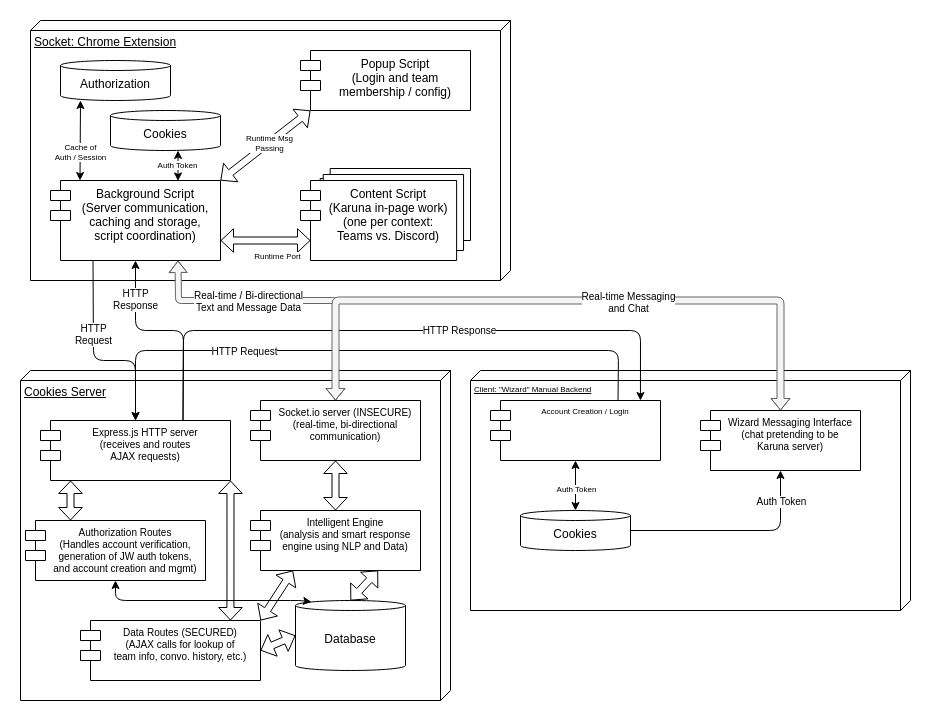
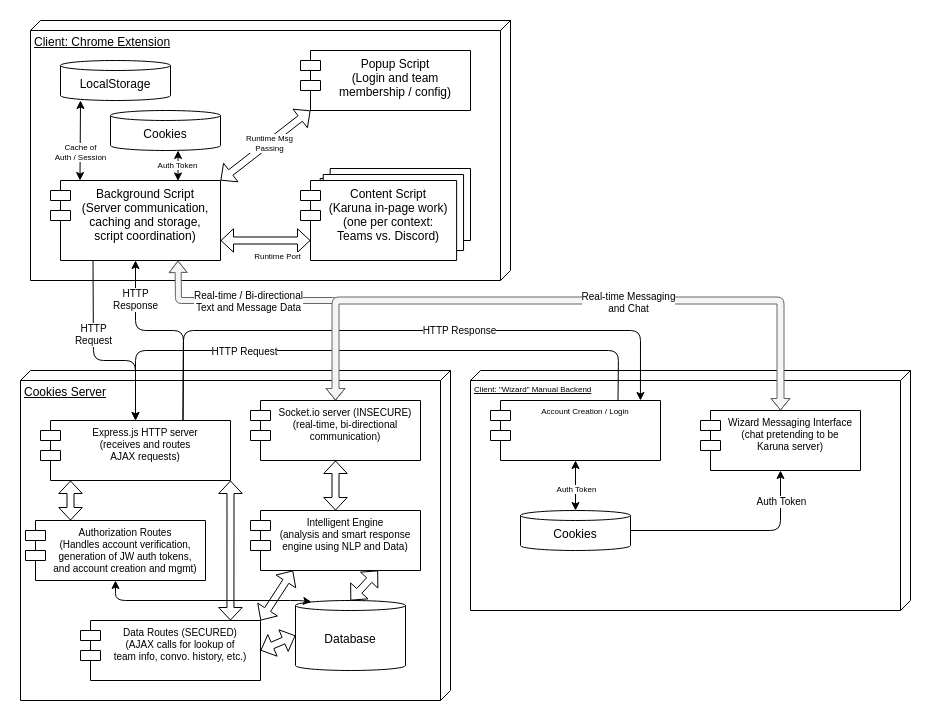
  <mxCell id="0" />
  <mxCell id="1" parent="0" />
- <mxCell id="2" value="Socket: Chrome Extension" style="verticalAlign=top;align=left;spacingTop=8;spacingLeft=2;spacingRight=12;shape=cube;size=10;direction=south;fontStyle=4;html=1;" vertex="1" parent="1"><mxGeometry x="30" y="20" width="480" height="260" as="geometry" /></mxCell>
+ <mxCell id="2" value="Client: Chrome Extension" style="verticalAlign=top;align=left;spacingTop=8;spacingLeft=2;spacingRight=12;shape=cube;size=10;direction=south;fontStyle=4;html=1;" vertex="1" parent="1"><mxGeometry x="30" y="20" width="480" height="260" as="geometry" /></mxCell>
  <mxCell id="3" value="Background Script&#10;(Server communication,&#10;caching and storage,&#10;script coordination)" style="shape=module;align=left;spacingLeft=20;align=center;verticalAlign=top;" vertex="1" parent="1"><mxGeometry x="50" y="180" width="170" height="80" as="geometry" /></mxCell>
  <mxCell id="4" value="Popup Script&#10;(Login and team&#10;membership / config)" style="shape=module;align=left;spacingLeft=20;align=center;verticalAlign=top;" vertex="1" parent="1"><mxGeometry x="300" y="50" width="170" height="60" as="geometry" /></mxCell>
  <mxCell id="5" value="" style="group" vertex="1" connectable="0" parent="1"><mxGeometry x="60" y="60" width="110" height="90" as="geometry" /></mxCell>
- <mxCell id="6" value="Authorization" style="shape=cylinder3;whiteSpace=wrap;html=1;boundedLbl=1;backgroundOutline=1;size=5;" vertex="1" parent="5"><mxGeometry width="110" height="40" as="geometry" /></mxCell>
+ <mxCell id="6" value="LocalStorage" style="shape=cylinder3;whiteSpace=wrap;html=1;boundedLbl=1;backgroundOutline=1;size=5;" vertex="1" parent="5"><mxGeometry width="110" height="40" as="geometry" /></mxCell>
  <mxCell id="7" value="Cookies" style="shape=cylinder3;whiteSpace=wrap;html=1;boundedLbl=1;backgroundOutline=1;size=5;" vertex="1" parent="1"><mxGeometry x="110" y="110" width="110" height="40" as="geometry" /></mxCell>
  <mxCell id="8" value="Cookies Server" style="verticalAlign=top;align=left;spacingTop=8;spacingLeft=2;spacingRight=12;shape=cube;size=10;direction=south;fontStyle=4;html=1;" vertex="1" parent="1"><mxGeometry x="20" y="370" width="430" height="330" as="geometry" /></mxCell>
  <mxCell id="9" value="" style="endArrow=classic;startArrow=classic;html=1;entryX=0.705;entryY=0.988;entryDx=0;entryDy=0;entryPerimeter=0;exitX=0.75;exitY=0;exitDx=0;exitDy=0;" edge="1" parent="1"><mxGeometry width="50" height="50" relative="1" as="geometry"><mxPoint x="177.5" y="180.48" as="sourcePoint" /><mxPoint x="177.55" y="150" as="targetPoint" /></mxGeometry></mxCell>
  <mxCell id="10" value="Auth Token" style="edgeLabel;html=1;align=center;verticalAlign=middle;resizable=0;points=[];fontSize=8;" vertex="1" connectable="0" parent="9"><mxGeometry x="0.542" y="1" relative="1" as="geometry"><mxPoint y="8.02" as="offset" /></mxGeometry></mxCell>
  <mxCell id="11" value="" style="endArrow=classic;startArrow=classic;html=1;entryX=0.3;entryY=1;entryDx=0;entryDy=0;entryPerimeter=0;exitX=0.25;exitY=0;exitDx=0;exitDy=0;" edge="1" parent="1"><mxGeometry width="50" height="50" relative="1" as="geometry"><mxPoint x="79.5" y="180" as="sourcePoint" /><mxPoint x="80" y="100" as="targetPoint" /></mxGeometry></mxCell>
  <mxCell id="12" value="Cache of&lt;br&gt;Auth / Session" style="edgeLabel;html=1;align=center;verticalAlign=middle;resizable=0;points=[];fontSize=8;" vertex="1" connectable="0" parent="11"><mxGeometry x="-0.125" relative="1" as="geometry"><mxPoint y="6" as="offset" /></mxGeometry></mxCell>
  <mxCell id="13" value="" style="group" vertex="1" connectable="0" parent="1"><mxGeometry x="300" y="168" width="170" height="92" as="geometry" /></mxCell>
  <mxCell id="14" value="" style="shape=module;align=left;spacingLeft=20;align=center;verticalAlign=top;" vertex="1" parent="13"><mxGeometry x="19.66" width="150.34" height="72" as="geometry" /></mxCell>
  <mxCell id="15" value="" style="shape=module;align=left;spacingLeft=20;align=center;verticalAlign=top;" vertex="1" parent="13"><mxGeometry x="12.721" y="6" width="150.34" height="76" as="geometry" /></mxCell>
  <mxCell id="16" value="Content Script&#10;(Karuna in-page work)&#10;(one per context:&#10;Teams vs. Discord)" style="shape=module;align=left;spacingLeft=20;align=center;verticalAlign=top;" vertex="1" parent="13"><mxGeometry y="12" width="156.122" height="80" as="geometry" /></mxCell>
  <mxCell id="17" value="Express.js HTTP server&#10;(receives and routes&#10;AJAX requests)" style="shape=module;align=left;spacingLeft=20;align=center;verticalAlign=top;fontSize=10;" vertex="1" parent="1"><mxGeometry x="40" y="420" width="190" height="60" as="geometry" /></mxCell>
  <mxCell id="18" value="Socket.io server (INSECURE)&#10;(real-time, bi-directional&#10;communication)" style="shape=module;align=left;spacingLeft=20;align=center;verticalAlign=top;fontSize=10;" vertex="1" parent="1"><mxGeometry x="250" y="400" width="170" height="60" as="geometry" /></mxCell>
  <mxCell id="19" value="" style="endArrow=classic;startArrow=classic;html=1;fontSize=10;entryX=0.75;entryY=1;entryDx=0;entryDy=0;exitX=0.5;exitY=0;exitDx=0;exitDy=0;fillColor=#f5f5f5;strokeColor=#666666;shape=flexArrow;width=6;startSize=3.5;startWidth=11;endWidth=11;endSize=3.5;" edge="1" parent="1" source="18" target="3"><mxGeometry width="50" height="50" relative="1" as="geometry"><mxPoint x="610" y="460" as="sourcePoint" /><mxPoint x="660" y="410" as="targetPoint" /><Array as="points"><mxPoint x="335" y="300" /><mxPoint x="178" y="300" /></Array></mxGeometry></mxCell>
  <mxCell id="20" value="Real-time / Bi-directional&lt;br&gt;Text and Message Data" style="edgeLabel;html=1;align=center;verticalAlign=middle;resizable=0;points=[];fontSize=10;" vertex="1" connectable="0" parent="19"><mxGeometry x="-0.025" relative="1" as="geometry"><mxPoint x="-42.5" as="offset" /></mxGeometry></mxCell>
  <mxCell id="21" value="" style="endArrow=classic;html=1;fontSize=10;exitX=0.25;exitY=1;exitDx=0;exitDy=0;entryX=0.5;entryY=0;entryDx=0;entryDy=0;" edge="1" parent="1" source="3" target="17"><mxGeometry width="50" height="50" relative="1" as="geometry"><mxPoint x="610" y="460" as="sourcePoint" /><mxPoint x="660" y="410" as="targetPoint" /><Array as="points"><mxPoint x="93" y="360" /><mxPoint x="135" y="360" /></Array></mxGeometry></mxCell>
  <mxCell id="22" value="HTTP&lt;br&gt;Request" style="edgeLabel;html=1;align=center;verticalAlign=middle;resizable=0;points=[];fontSize=10;" vertex="1" connectable="0" parent="21"><mxGeometry x="-0.15" relative="1" as="geometry"><mxPoint y="-12" as="offset" /></mxGeometry></mxCell>
  <mxCell id="23" value="" style="endArrow=classic;html=1;fontSize=10;entryX=0.5;entryY=1;entryDx=0;entryDy=0;exitX=0.75;exitY=0;exitDx=0;exitDy=0;" edge="1" parent="1" source="17" target="3"><mxGeometry width="50" height="50" relative="1" as="geometry"><mxPoint x="610" y="460" as="sourcePoint" /><mxPoint x="660" y="410" as="targetPoint" /><Array as="points"><mxPoint x="183" y="330" /><mxPoint x="135" y="330" /></Array></mxGeometry></mxCell>
  <mxCell id="24" value="HTTP&lt;br&gt;Response" style="edgeLabel;html=1;align=center;verticalAlign=middle;resizable=0;points=[];fontSize=10;" vertex="1" connectable="0" parent="23"><mxGeometry x="-0.188" relative="1" as="geometry"><mxPoint x="-47.97" y="-38" as="offset" /></mxGeometry></mxCell>
  <mxCell id="25" value="" style="shape=flexArrow;endArrow=classic;startArrow=classic;html=1;fontSize=10;exitX=1;exitY=0.75;exitDx=0;exitDy=0;entryX=0;entryY=0.75;entryDx=10;entryDy=0;entryPerimeter=0;width=7;startSize=3.835;endSize=3.835;endWidth=15.5;startWidth=15.5;" edge="1" parent="1" source="3" target="16"><mxGeometry width="50" height="50" relative="1" as="geometry"><mxPoint x="560" y="260" as="sourcePoint" /><mxPoint x="610" y="210" as="targetPoint" /></mxGeometry></mxCell>
  <mxCell id="26" value="Runtime Port" style="edgeLabel;html=1;align=center;verticalAlign=middle;resizable=0;points=[];fontSize=8;" vertex="1" connectable="0" parent="25"><mxGeometry x="0.62" y="-5" relative="1" as="geometry"><mxPoint x="-16.5" y="10" as="offset" /></mxGeometry></mxCell>
  <mxCell id="27" value="" style="shape=flexArrow;endArrow=classic;startArrow=classic;html=1;fontSize=10;exitX=1;exitY=0;exitDx=0;exitDy=0;entryX=0;entryY=1;entryDx=10;entryDy=0;entryPerimeter=0;width=7;startSize=3.835;endSize=3.835;endWidth=15.5;startWidth=15.5;" edge="1" parent="1" source="3" target="4"><mxGeometry width="50" height="50" relative="1" as="geometry"><mxPoint x="230" y="250" as="sourcePoint" /><mxPoint x="280" y="250" as="targetPoint" /></mxGeometry></mxCell>
  <mxCell id="28" value="Runtime Msg&lt;br&gt;Passing" style="edgeLabel;html=1;align=center;verticalAlign=middle;resizable=0;points=[];fontSize=8;" vertex="1" connectable="0" parent="27"><mxGeometry x="0.232" y="-2" relative="1" as="geometry"><mxPoint x="-8" y="4" as="offset" /></mxGeometry></mxCell>
  <mxCell id="29" value="Client: &quot;Wizard&quot; Manual Backend" style="verticalAlign=top;align=left;spacingTop=8;spacingLeft=2;spacingRight=12;shape=cube;size=10;direction=south;fontStyle=4;html=1;fontSize=8;" vertex="1" parent="1"><mxGeometry x="470" y="370" width="440" height="240" as="geometry" /></mxCell>
  <mxCell id="30" value="Account Creation / Login" style="shape=module;align=left;spacingLeft=20;align=center;verticalAlign=top;fontSize=8;" vertex="1" parent="1"><mxGeometry x="490" y="400" width="170" height="60" as="geometry" /></mxCell>
  <mxCell id="31" value="Cookies" style="shape=cylinder3;whiteSpace=wrap;html=1;boundedLbl=1;backgroundOutline=1;size=5;" vertex="1" parent="1"><mxGeometry x="520" y="510" width="110" height="40" as="geometry" /></mxCell>
  <mxCell id="32" value="" style="endArrow=classic;startArrow=classic;html=1;entryX=0.5;entryY=0;entryDx=0;entryDy=0;entryPerimeter=0;exitX=0.5;exitY=1;exitDx=0;exitDy=0;" edge="1" parent="1" source="30" target="31"><mxGeometry width="50" height="50" relative="1" as="geometry"><mxPoint x="587.5" y="580.48" as="sourcePoint" /><mxPoint x="587.55" y="550" as="targetPoint" /></mxGeometry></mxCell>
  <mxCell id="33" value="Auth Token" style="edgeLabel;html=1;align=center;verticalAlign=middle;resizable=0;points=[];fontSize=8;" vertex="1" connectable="0" parent="32"><mxGeometry x="0.542" y="1" relative="1" as="geometry"><mxPoint x="-1" y="-11" as="offset" /></mxGeometry></mxCell>
  <mxCell id="34" value="" style="endArrow=classic;html=1;fontSize=8;entryX=0.5;entryY=0;entryDx=0;entryDy=0;exitX=0.75;exitY=0;exitDx=0;exitDy=0;" edge="1" parent="1" source="30" target="17"><mxGeometry width="50" height="50" relative="1" as="geometry"><mxPoint x="630" y="360" as="sourcePoint" /><mxPoint x="660" y="550" as="targetPoint" /><Array as="points"><mxPoint x="618" y="350" /><mxPoint x="135" y="350" /></Array></mxGeometry></mxCell>
  <mxCell id="35" value="HTTP Request" style="edgeLabel;html=1;align=center;verticalAlign=middle;resizable=0;points=[];fontSize=10;" vertex="1" connectable="0" parent="34"><mxGeometry x="-0.318" relative="1" as="geometry"><mxPoint x="-219" as="offset" /></mxGeometry></mxCell>
  <mxCell id="36" value="" style="endArrow=classic;html=1;fontSize=10;exitX=0.75;exitY=0;exitDx=0;exitDy=0;entryX=0.882;entryY=0;entryDx=0;entryDy=0;entryPerimeter=0;" edge="1" parent="1" source="17" target="30"><mxGeometry width="50" height="50" relative="1" as="geometry"><mxPoint x="670" y="320" as="sourcePoint" /><mxPoint x="640" y="340" as="targetPoint" /><Array as="points"><mxPoint x="183" y="330" /><mxPoint x="640" y="330" /></Array></mxGeometry></mxCell>
  <mxCell id="37" value="HTTP Response" style="edgeLabel;html=1;align=center;verticalAlign=middle;resizable=0;points=[];fontSize=10;" vertex="1" connectable="0" parent="36"><mxGeometry x="0.188" y="1" relative="1" as="geometry"><mxPoint as="offset" /></mxGeometry></mxCell>
  <mxCell id="38" value="Wizard Messaging Interface&#10;(chat pretending to be&#10;Karuna server)" style="shape=module;align=left;spacingLeft=20;align=center;verticalAlign=top;fontSize=10;" vertex="1" parent="1"><mxGeometry x="700" y="410" width="160" height="60" as="geometry" /></mxCell>
  <mxCell id="39" value="" style="endArrow=classic;startArrow=none;html=1;fontSize=10;exitX=1;exitY=0.5;exitDx=0;exitDy=0;exitPerimeter=0;entryX=0.5;entryY=1;entryDx=0;entryDy=0;endFill=1;startFill=0;" edge="1" parent="1" source="31" target="38"><mxGeometry width="50" height="50" relative="1" as="geometry"><mxPoint x="960" y="550" as="sourcePoint" /><mxPoint x="1010" y="500" as="targetPoint" /><Array as="points"><mxPoint x="780" y="530" /></Array></mxGeometry></mxCell>
  <mxCell id="40" value="Auth Token" style="edgeLabel;html=1;align=center;verticalAlign=middle;resizable=0;points=[];fontSize=10;" vertex="1" connectable="0" parent="39"><mxGeometry x="-0.5" relative="1" as="geometry"><mxPoint x="97.5" y="-30" as="offset" /></mxGeometry></mxCell>
  <mxCell id="41" value="" style="endArrow=classic;startArrow=classic;html=1;fontSize=10;exitX=0.5;exitY=0;exitDx=0;exitDy=0;entryX=0.5;entryY=0;entryDx=0;entryDy=0;shape=flexArrow;fillColor=#f5f5f5;strokeColor=#666666;width=7;startSize=3.5;startWidth=11;endSize=3.5;endWidth=11;" edge="1" parent="1" source="18" target="38"><mxGeometry width="50" height="50" relative="1" as="geometry"><mxPoint x="690" y="290" as="sourcePoint" /><mxPoint x="790" y="300" as="targetPoint" /><Array as="points"><mxPoint x="335" y="300" /><mxPoint x="780" y="300" /></Array></mxGeometry></mxCell>
  <mxCell id="42" value="&lt;span style=&quot;color: rgba(0 , 0 , 0 , 0) ; font-family: monospace ; font-size: 0px ; background-color: rgb(248 , 249 , 250)&quot;&gt;%3CmxGraphModel%3E%3Croot%3E%3CmxCell%20id%3D%220%22%2F%3E%3CmxCell%20id%3D%221%22%20parent%3D%220%22%2F%3E%3CmxCell%20id%3D%222%22%20value%3D%22Real-time%20%2F%20Bi-directional%26lt%3Bbr%26gt%3BText%20and%20Message%20Data%22%20style%3D%22edgeLabel%3Bhtml%3D1%3Balign%3Dcenter%3BverticalAlign%3Dmiddle%3Bresizable%3D0%3Bpoints%3D%5B%5D%3BfontSize%3D10%3B%22%20vertex%3D%221%22%20connectable%3D%220%22%20parent%3D%221%22%3E%3CmxGeometry%20x%3D%22270%22%20y%3D%22350%22%20as%3D%22geometry%22%2F%3E%3C%2FmxCell%3E%3C%2Froot%3E%3C%2FmxGraphModel%3EReal-&lt;/span&gt;" style="edgeLabel;html=1;align=center;verticalAlign=middle;resizable=0;points=[];fontSize=10;" vertex="1" connectable="0" parent="41"><mxGeometry x="0.184" relative="1" as="geometry"><mxPoint as="offset" /></mxGeometry></mxCell>
  <mxCell id="43" value="Real-time Messaging&lt;br&gt;and Chat" style="edgeLabel;html=1;align=center;verticalAlign=middle;resizable=0;points=[];fontSize=10;" vertex="1" connectable="0" parent="41"><mxGeometry x="0.196" y="-1" relative="1" as="geometry"><mxPoint as="offset" /></mxGeometry></mxCell>
  <mxCell id="44" value="Authorization Routes&#10;(Handles account verification,&#10;generation of JW auth tokens,&#10;and account creation and mgmt)" style="shape=module;align=left;spacingLeft=20;align=center;verticalAlign=top;fontSize=10;" vertex="1" parent="1"><mxGeometry x="25" y="520" width="180" height="60" as="geometry" /></mxCell>
  <mxCell id="45" value="Data Routes (SECURED)&#10;(AJAX calls for lookup of&#10;team info, convo. history, etc.)" style="shape=module;align=left;spacingLeft=20;align=center;verticalAlign=top;fontSize=10;" vertex="1" parent="1"><mxGeometry x="80" y="620" width="180" height="60" as="geometry" /></mxCell>
  <mxCell id="46" value="" style="shape=flexArrow;endArrow=classic;startArrow=classic;html=1;fontSize=10;exitX=0.25;exitY=0;exitDx=0;exitDy=0;entryX=0.158;entryY=1;entryDx=0;entryDy=0;width=7;startSize=3.835;endSize=3.835;endWidth=15.5;startWidth=15.5;entryPerimeter=0;" edge="1" parent="1" source="44" target="17"><mxGeometry width="50" height="50" relative="1" as="geometry"><mxPoint x="80" y="677.5" as="sourcePoint" /><mxPoint x="170" y="630" as="targetPoint" /></mxGeometry></mxCell>
  <mxCell id="47" value="" style="shape=flexArrow;endArrow=classic;startArrow=classic;html=1;fontSize=10;exitX=0.833;exitY=0;exitDx=0;exitDy=0;entryX=1;entryY=1;entryDx=0;entryDy=0;width=7;startSize=3.835;endSize=3.835;endWidth=15.5;startWidth=15.5;exitPerimeter=0;" edge="1" parent="1" source="45" target="17"><mxGeometry width="50" height="50" relative="1" as="geometry"><mxPoint x="102.5" y="550" as="sourcePoint" /><mxPoint x="102.5" y="490" as="targetPoint" /></mxGeometry></mxCell>
  <mxCell id="48" value="Database" style="shape=cylinder3;whiteSpace=wrap;html=1;boundedLbl=1;backgroundOutline=1;size=5;" vertex="1" parent="1"><mxGeometry x="295" y="600" width="110" height="70" as="geometry" /></mxCell>
  <mxCell id="49" value="" style="shape=flexArrow;endArrow=classic;startArrow=classic;html=1;fontSize=10;width=7;startSize=3.835;endSize=3.835;endWidth=15.5;startWidth=15.5;entryX=1;entryY=0.5;entryDx=0;entryDy=0;exitX=0;exitY=0.5;exitDx=0;exitDy=0;exitPerimeter=0;" edge="1" parent="1" source="48" target="45"><mxGeometry width="50" height="50" relative="1" as="geometry"><mxPoint x="102.5" y="640" as="sourcePoint" /><mxPoint x="102.5" y="490" as="targetPoint" /></mxGeometry></mxCell>
  <mxCell id="50" value="Intelligent Engine&#10;(analysis and smart response&#10;engine using NLP and Data)" style="shape=module;align=left;spacingLeft=20;align=center;verticalAlign=top;fontSize=10;" vertex="1" parent="1"><mxGeometry x="250" y="510" width="170" height="60" as="geometry" /></mxCell>
  <mxCell id="51" value="" style="shape=flexArrow;endArrow=classic;startArrow=classic;html=1;fontSize=10;exitX=0.25;exitY=1;exitDx=0;exitDy=0;entryX=1;entryY=0;entryDx=0;entryDy=0;width=7;startSize=3.835;endSize=3.835;endWidth=15.5;startWidth=15.5;" edge="1" parent="1" source="50" target="45"><mxGeometry width="50" height="50" relative="1" as="geometry"><mxPoint x="92.5" y="530" as="sourcePoint" /><mxPoint x="102.5" y="490" as="targetPoint" /></mxGeometry></mxCell>
  <mxCell id="52" value="" style="shape=flexArrow;endArrow=classic;startArrow=classic;html=1;fontSize=10;exitX=0.75;exitY=1;exitDx=0;exitDy=0;entryX=0.5;entryY=0;entryDx=0;entryDy=0;width=7;startSize=3.835;endSize=3.835;endWidth=15.5;startWidth=15.5;entryPerimeter=0;" edge="1" parent="1" source="50" target="48"><mxGeometry width="50" height="50" relative="1" as="geometry"><mxPoint x="102.5" y="540" as="sourcePoint" /><mxPoint x="112.5" y="500" as="targetPoint" /></mxGeometry></mxCell>
  <mxCell id="53" value="" style="shape=flexArrow;endArrow=classic;startArrow=classic;html=1;fontSize=10;exitX=0.5;exitY=1;exitDx=0;exitDy=0;entryX=0.5;entryY=0;entryDx=0;entryDy=0;width=7;startSize=3.835;endSize=3.835;endWidth=15.5;startWidth=15.5;" edge="1" parent="1" source="18" target="50"><mxGeometry width="50" height="50" relative="1" as="geometry"><mxPoint x="387.5" y="580" as="sourcePoint" /><mxPoint x="375" y="625" as="targetPoint" /></mxGeometry></mxCell>
  <mxCell id="54" value="" style="endArrow=classic;startArrow=classic;html=1;fontSize=10;entryX=0.5;entryY=1;entryDx=0;entryDy=0;exitX=0.145;exitY=0;exitDx=0;exitDy=1.45;exitPerimeter=0;" edge="1" parent="1" source="48" target="44"><mxGeometry width="50" height="50" relative="1" as="geometry"><mxPoint x="30" y="640" as="sourcePoint" /><mxPoint x="80" y="590" as="targetPoint" /><Array as="points"><mxPoint x="300" y="600" /><mxPoint x="115" y="600" /></Array></mxGeometry></mxCell>
